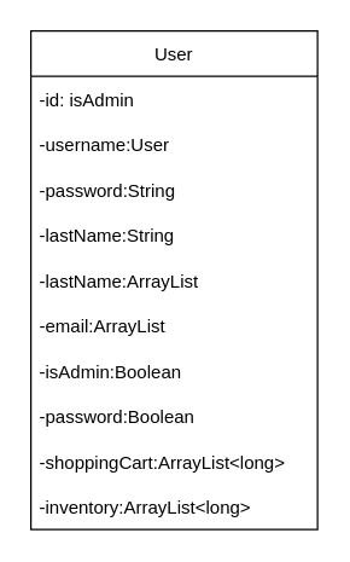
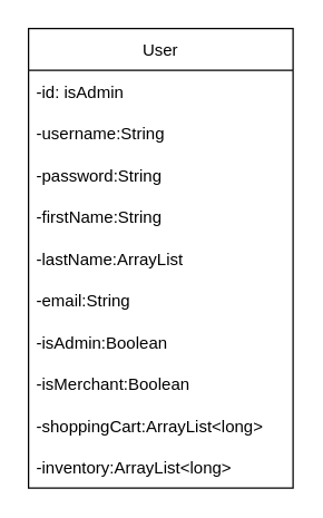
  <mxCell id="0" />
  <mxCell id="1" parent="0" />
  <mxCell id="2" value="User" style="swimlane;fontStyle=0;childLayout=stackLayout;horizontal=1;startSize=30;horizontalStack=0;resizeParent=1;resizeParentMax=0;resizeLast=0;collapsible=1;marginBottom=0;" vertex="1" parent="1"><mxGeometry x="20" y="20" width="190" height="330" as="geometry" /></mxCell>
  <mxCell id="3" value="-id: isAdmin" style="text;strokeColor=none;fillColor=none;align=left;verticalAlign=middle;spacingLeft=4;spacingRight=4;overflow=hidden;points=[[0,0.5],[1,0.5]];portConstraint=eastwest;rotatable=0;" vertex="1" parent="2"><mxGeometry y="30" width="190" height="30" as="geometry" /></mxCell>
- <mxCell id="4" value="-username:User" style="text;strokeColor=none;fillColor=none;align=left;verticalAlign=middle;spacingLeft=4;spacingRight=4;overflow=hidden;points=[[0,0.5],[1,0.5]];portConstraint=eastwest;rotatable=0;" vertex="1" parent="2"><mxGeometry y="60" width="190" height="30" as="geometry" /></mxCell>
+ <mxCell id="4" value="-username:String" style="text;strokeColor=none;fillColor=none;align=left;verticalAlign=middle;spacingLeft=4;spacingRight=4;overflow=hidden;points=[[0,0.5],[1,0.5]];portConstraint=eastwest;rotatable=0;" vertex="1" parent="2"><mxGeometry y="60" width="190" height="30" as="geometry" /></mxCell>
  <mxCell id="5" value="-password:String" style="text;strokeColor=none;fillColor=none;align=left;verticalAlign=middle;spacingLeft=4;spacingRight=4;overflow=hidden;points=[[0,0.5],[1,0.5]];portConstraint=eastwest;rotatable=0;" vertex="1" parent="2"><mxGeometry y="90" width="190" height="30" as="geometry" /></mxCell>
- <mxCell id="6" value="-lastName:String" style="text;strokeColor=none;fillColor=none;align=left;verticalAlign=middle;spacingLeft=4;spacingRight=4;overflow=hidden;points=[[0,0.5],[1,0.5]];portConstraint=eastwest;rotatable=0;" vertex="1" parent="2"><mxGeometry y="120" width="190" height="30" as="geometry" /></mxCell>
+ <mxCell id="6" value="-firstName:String" style="text;strokeColor=none;fillColor=none;align=left;verticalAlign=middle;spacingLeft=4;spacingRight=4;overflow=hidden;points=[[0,0.5],[1,0.5]];portConstraint=eastwest;rotatable=0;" vertex="1" parent="2"><mxGeometry y="120" width="190" height="30" as="geometry" /></mxCell>
  <mxCell id="7" value="-lastName:ArrayList" style="text;strokeColor=none;fillColor=none;align=left;verticalAlign=middle;spacingLeft=4;spacingRight=4;overflow=hidden;points=[[0,0.5],[1,0.5]];portConstraint=eastwest;rotatable=0;" vertex="1" parent="2"><mxGeometry y="150" width="190" height="30" as="geometry" /></mxCell>
- <mxCell id="8" value="-email:ArrayList" style="text;strokeColor=none;fillColor=none;align=left;verticalAlign=middle;spacingLeft=4;spacingRight=4;overflow=hidden;points=[[0,0.5],[1,0.5]];portConstraint=eastwest;rotatable=0;" vertex="1" parent="2"><mxGeometry y="180" width="190" height="30" as="geometry" /></mxCell>
+ <mxCell id="8" value="-email:String" style="text;strokeColor=none;fillColor=none;align=left;verticalAlign=middle;spacingLeft=4;spacingRight=4;overflow=hidden;points=[[0,0.5],[1,0.5]];portConstraint=eastwest;rotatable=0;" vertex="1" parent="2"><mxGeometry y="180" width="190" height="30" as="geometry" /></mxCell>
  <mxCell id="9" value="-isAdmin:Boolean" style="text;strokeColor=none;fillColor=none;align=left;verticalAlign=middle;spacingLeft=4;spacingRight=4;overflow=hidden;points=[[0,0.5],[1,0.5]];portConstraint=eastwest;rotatable=0;" vertex="1" parent="2"><mxGeometry y="210" width="190" height="30" as="geometry" /></mxCell>
- <mxCell id="10" value="-password:Boolean" style="text;strokeColor=none;fillColor=none;align=left;verticalAlign=middle;spacingLeft=4;spacingRight=4;overflow=hidden;points=[[0,0.5],[1,0.5]];portConstraint=eastwest;rotatable=0;" vertex="1" parent="2"><mxGeometry y="240" width="190" height="30" as="geometry" /></mxCell>
+ <mxCell id="10" value="-isMerchant:Boolean" style="text;strokeColor=none;fillColor=none;align=left;verticalAlign=middle;spacingLeft=4;spacingRight=4;overflow=hidden;points=[[0,0.5],[1,0.5]];portConstraint=eastwest;rotatable=0;" vertex="1" parent="2"><mxGeometry y="240" width="190" height="30" as="geometry" /></mxCell>
  <mxCell id="11" value="-shoppingCart:ArrayList&lt;long&gt;" style="text;strokeColor=none;fillColor=none;align=left;verticalAlign=middle;spacingLeft=4;spacingRight=4;overflow=hidden;points=[[0,0.5],[1,0.5]];portConstraint=eastwest;rotatable=0;" vertex="1" parent="2"><mxGeometry y="270" width="190" height="30" as="geometry" /></mxCell>
  <mxCell id="12" value="-inventory:ArrayList&lt;long&gt;" style="text;strokeColor=none;fillColor=none;align=left;verticalAlign=middle;spacingLeft=4;spacingRight=4;overflow=hidden;points=[[0,0.5],[1,0.5]];portConstraint=eastwest;rotatable=0;" vertex="1" parent="2"><mxGeometry y="300" width="190" height="30" as="geometry" /></mxCell>
